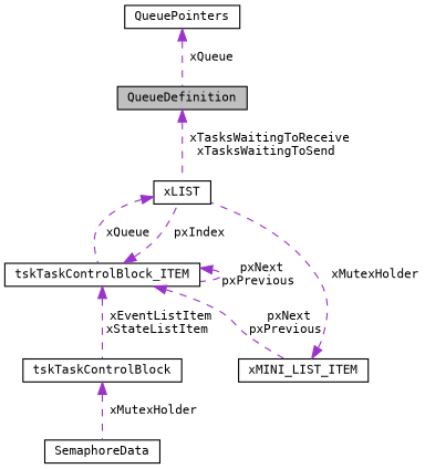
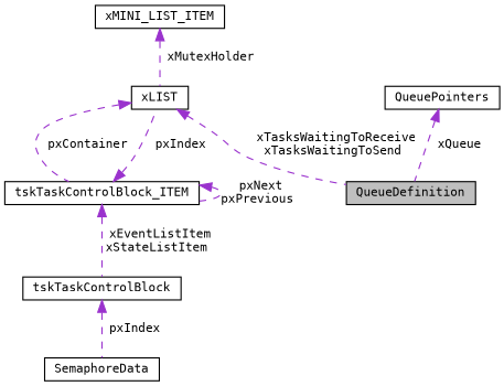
  digraph {
    fontname="DejaVu Sans Mono"
    node [color=black fillcolor=white fontname="DejaVu Sans Mono" fontsize=10 shape=record style=filled]
    edge [color=darkorchid3 dir=back fontname="DejaVu Sans Mono" fontsize=10 labelfontname=Helvetica labelfontsize=10 style=dashed]
    n1 [fillcolor=grey75 fontcolor=black height=0.2 label=QueueDefinition width=0.4]
    n2 [height=0.2 label=SemaphoreData width=0.4]
    n3 [height=0.2 label=tskTaskControlBlock width=0.4]
    n4 [height=0.2 label=tskTaskControlBlock_ITEM width=0.4]
    n5 [height=0.2 label=xLIST width=0.4]
    n6 [height=0.2 label=xMINI_LIST_ITEM width=0.4]
    n7 [height=0.2 label=QueuePointers width=0.4]
-   n3 -> n2 [label=" xMutexHolder"]
+   n3 -> n2 [label=" pxIndex"]
    n4 -> n3 [label=" xEventListItem\nxStateListItem"]
    n4 -> n4 [label=" pxNext\npxPrevious"]
    n4 -> n5 [label=" pxIndex"]
-   n4 -> n6 [label=" pxNext\npxPrevious"]
-   n1 -> n5 [label=" xTasksWaitingToReceive\nxTasksWaitingToSend"]
-   n5 -> n4 [label=" xQueue"]
+   n5 -> n1 [label=" xTasksWaitingToReceive\nxTasksWaitingToSend"]
+   n5 -> n4 [label=" pxContainer"]
    n6 -> n5 [label=" xMutexHolder"]
    n7 -> n1 [label=" xQueue"]
  }
